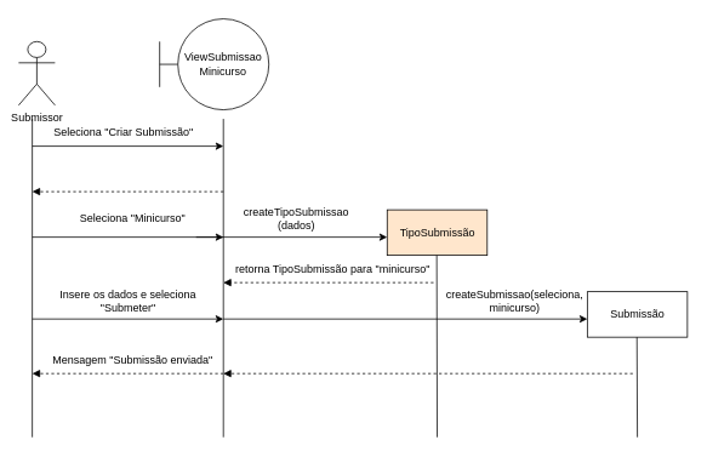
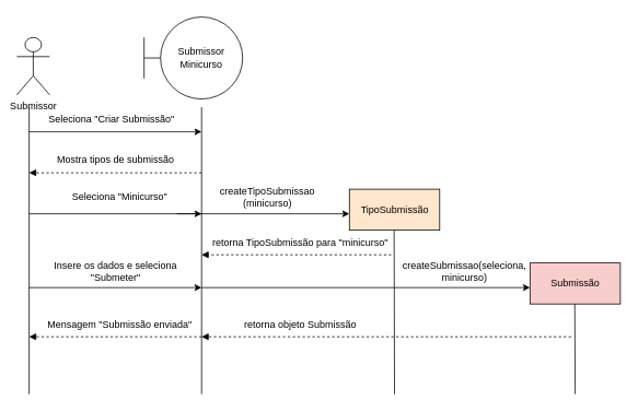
  <mxCell id="0" />
  <mxCell id="1" parent="0" />
  <mxCell id="2" value="Submissor" style="shape=umlActor;verticalLabelPosition=bottom;verticalAlign=top;html=1;outlineConnect=0;" vertex="1" parent="1"><mxGeometry x="20" y="45" width="40" height="70" as="geometry" /></mxCell>
- <mxCell id="3" value="ViewSubmissao&lt;br&gt;Minicurso" style="shape=umlBoundary;whiteSpace=wrap;html=1;" vertex="1" parent="1"><mxGeometry x="175" y="20" width="120" height="100" as="geometry" /></mxCell>
- <mxCell id="4" value="Submissão" style="html=1;" vertex="1" parent="1"><mxGeometry x="645" y="320" width="110" height="50" as="geometry" /></mxCell>
+ <mxCell id="3" value="Submissor&lt;br&gt;Minicurso" style="shape=umlBoundary;whiteSpace=wrap;html=1;" vertex="1" parent="1"><mxGeometry x="175" y="20" width="120" height="100" as="geometry" /></mxCell>
+ <mxCell id="4" value="Submissão" style="html=1;fillColor=#f8cecc;" vertex="1" parent="1"><mxGeometry x="645" y="320" width="110" height="50" as="geometry" /></mxCell>
  <mxCell id="5" value="TipoSubmissão" style="html=1;fillColor=#ffe6cc;" vertex="1" parent="1"><mxGeometry x="425" y="230" width="110" height="50" as="geometry" /></mxCell>
  <mxCell id="6" value="" style="endArrow=none;html=1;rounded=0;" edge="1" parent="1"><mxGeometry width="50" height="50" relative="1" as="geometry"><mxPoint x="35" y="480" as="sourcePoint" /><mxPoint x="35" y="130" as="targetPoint" /></mxGeometry></mxCell>
  <mxCell id="7" value="" style="endArrow=none;html=1;rounded=0;" edge="1" parent="1"><mxGeometry width="50" height="50" relative="1" as="geometry"><mxPoint x="245" y="480" as="sourcePoint" /><mxPoint x="245" y="130" as="targetPoint" /></mxGeometry></mxCell>
  <mxCell id="8" value="" style="endArrow=classic;html=1;rounded=0;" edge="1" parent="1"><mxGeometry width="50" height="50" relative="1" as="geometry"><mxPoint x="35" y="160" as="sourcePoint" /><mxPoint x="245" y="160" as="targetPoint" /></mxGeometry></mxCell>
  <mxCell id="9" value="" style="html=1;verticalAlign=bottom;labelBackgroundColor=none;endArrow=block;endFill=1;dashed=1;rounded=0;" edge="1" parent="1"><mxGeometry width="160" relative="1" as="geometry"><mxPoint x="245" y="210" as="sourcePoint" /><mxPoint x="35" y="210" as="targetPoint" /></mxGeometry></mxCell>
  <mxCell id="10" value="Seleciona &quot;Criar Submissão&quot;" style="text;html=1;align=center;verticalAlign=middle;resizable=0;points=[];autosize=1;strokeColor=none;fillColor=none;" vertex="1" parent="1"><mxGeometry x="45" y="130" width="180" height="30" as="geometry" /></mxCell>
+ <mxCell id="11" value="Mostra tipos de submissão" style="text;html=1;align=center;verticalAlign=middle;resizable=0;points=[];autosize=1;strokeColor=none;fillColor=none;" vertex="1" parent="1"><mxGeometry x="55" y="180" width="170" height="30" as="geometry" /></mxCell>
  <mxCell id="12" value="" style="endArrow=classic;html=1;rounded=0;" edge="1" parent="1"><mxGeometry width="50" height="50" relative="1" as="geometry"><mxPoint x="35" y="260" as="sourcePoint" /><mxPoint x="245" y="260" as="targetPoint" /></mxGeometry></mxCell>
  <mxCell id="13" value="Seleciona &quot;Minicurso&quot;" style="text;html=1;align=center;verticalAlign=middle;resizable=0;points=[];autosize=1;strokeColor=none;fillColor=none;" vertex="1" parent="1"><mxGeometry x="75" y="225" width="140" height="30" as="geometry" /></mxCell>
  <mxCell id="14" value="" style="endArrow=classic;html=1;rounded=0;" edge="1" parent="1"><mxGeometry width="50" height="50" relative="1" as="geometry"><mxPoint x="215" y="260" as="sourcePoint" /><mxPoint x="425" y="260" as="targetPoint" /></mxGeometry></mxCell>
- <mxCell id="15" value="createTipoSubmissao&lt;br&gt;(dados)" style="text;html=1;align=center;verticalAlign=middle;resizable=0;points=[];autosize=1;strokeColor=none;fillColor=none;" vertex="1" parent="1"><mxGeometry x="255" y="220" width="140" height="40" as="geometry" /></mxCell>
+ <mxCell id="15" value="createTipoSubmissao&lt;br&gt;(minicurso)" style="text;html=1;align=center;verticalAlign=middle;resizable=0;points=[];autosize=1;strokeColor=none;fillColor=none;" vertex="1" parent="1"><mxGeometry x="255" y="220" width="140" height="40" as="geometry" /></mxCell>
  <mxCell id="16" value="" style="endArrow=none;html=1;rounded=0;" edge="1" parent="1"><mxGeometry width="50" height="50" relative="1" as="geometry"><mxPoint x="480" y="480" as="sourcePoint" /><mxPoint x="479.5" y="280" as="targetPoint" /></mxGeometry></mxCell>
  <mxCell id="17" value="" style="html=1;verticalAlign=bottom;labelBackgroundColor=none;endArrow=block;endFill=1;dashed=1;rounded=0;" edge="1" parent="1"><mxGeometry width="160" relative="1" as="geometry"><mxPoint x="476" y="310" as="sourcePoint" /><mxPoint x="245" y="310" as="targetPoint" /></mxGeometry></mxCell>
  <mxCell id="18" value="retorna TipoSubmissão para &quot;minicurso&quot;" style="text;html=1;align=center;verticalAlign=middle;resizable=0;points=[];autosize=1;strokeColor=none;fillColor=none;" vertex="1" parent="1"><mxGeometry x="245" y="280" width="240" height="30" as="geometry" /></mxCell>
  <mxCell id="19" value="" style="endArrow=classic;html=1;rounded=0;" edge="1" parent="1"><mxGeometry width="50" height="50" relative="1" as="geometry"><mxPoint x="35" y="350" as="sourcePoint" /><mxPoint x="245" y="350" as="targetPoint" /></mxGeometry></mxCell>
  <mxCell id="20" value="Insere os dados e seleciona &lt;br&gt;&quot;Submeter&quot;" style="text;html=1;align=center;verticalAlign=middle;resizable=0;points=[];autosize=1;strokeColor=none;fillColor=none;" vertex="1" parent="1"><mxGeometry x="55" y="310" width="170" height="40" as="geometry" /></mxCell>
  <mxCell id="21" value="" style="endArrow=classic;html=1;rounded=0;" edge="1" parent="1"><mxGeometry width="50" height="50" relative="1" as="geometry"><mxPoint x="245" y="350" as="sourcePoint" /><mxPoint x="645" y="350" as="targetPoint" /></mxGeometry></mxCell>
  <mxCell id="22" value="createSubmissao(seleciona, &lt;br&gt;minicurso)" style="text;html=1;align=center;verticalAlign=middle;resizable=0;points=[];autosize=1;strokeColor=none;fillColor=none;" vertex="1" parent="1"><mxGeometry x="485" y="310" width="160" height="40" as="geometry" /></mxCell>
  <mxCell id="23" value="" style="endArrow=none;html=1;rounded=0;" edge="1" parent="1"><mxGeometry width="50" height="50" relative="1" as="geometry"><mxPoint x="700" y="480" as="sourcePoint" /><mxPoint x="699.5" y="370" as="targetPoint" /></mxGeometry></mxCell>
  <mxCell id="24" value="" style="html=1;verticalAlign=bottom;labelBackgroundColor=none;endArrow=block;endFill=1;dashed=1;rounded=0;" edge="1" parent="1"><mxGeometry width="160" relative="1" as="geometry"><mxPoint x="695" y="410" as="sourcePoint" /><mxPoint x="245" y="410" as="targetPoint" /></mxGeometry></mxCell>
+ <mxCell id="25" value="retorna objeto Submissão" style="text;html=1;align=center;verticalAlign=middle;resizable=0;points=[];autosize=1;strokeColor=none;fillColor=none;" vertex="1" parent="1"><mxGeometry x="285" y="380" width="160" height="30" as="geometry" /></mxCell>
  <mxCell id="26" value="" style="html=1;verticalAlign=bottom;labelBackgroundColor=none;endArrow=block;endFill=1;dashed=1;rounded=0;" edge="1" parent="1"><mxGeometry width="160" relative="1" as="geometry"><mxPoint x="245" y="410" as="sourcePoint" /><mxPoint x="35" y="410" as="targetPoint" /></mxGeometry></mxCell>
  <mxCell id="27" value="Mensagem &quot;Submissão enviada&quot;" style="text;html=1;align=center;verticalAlign=middle;resizable=0;points=[];autosize=1;strokeColor=none;fillColor=none;" vertex="1" parent="1"><mxGeometry x="45" y="380" width="200" height="30" as="geometry" /></mxCell>
